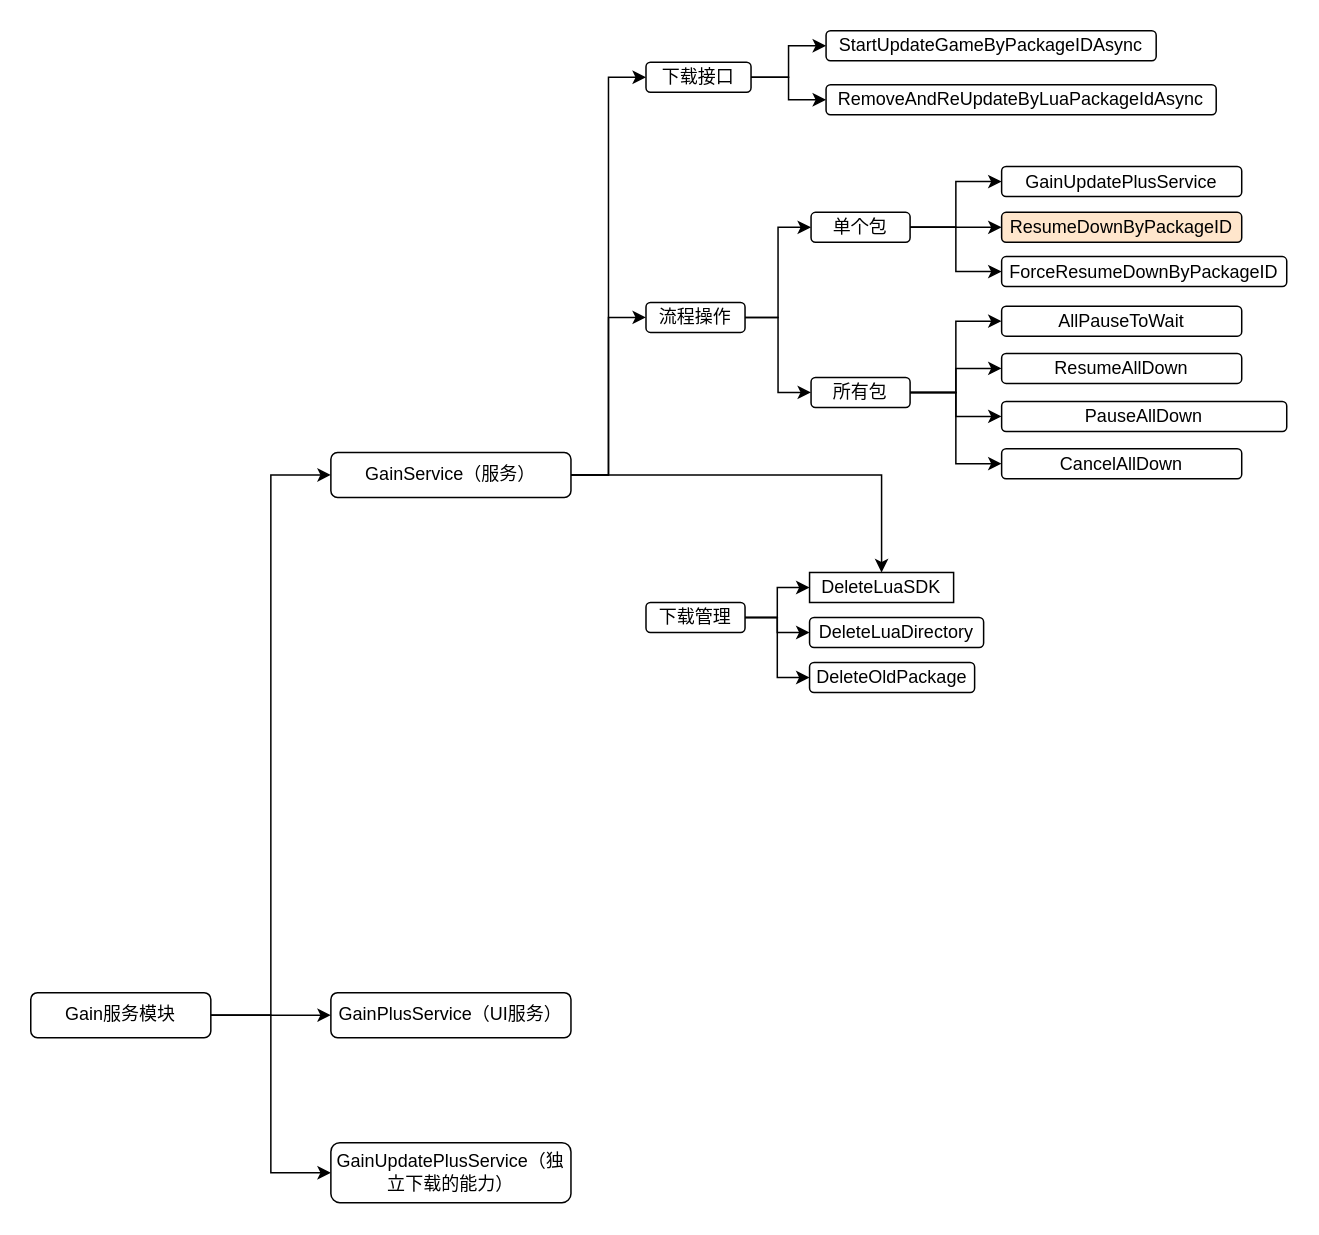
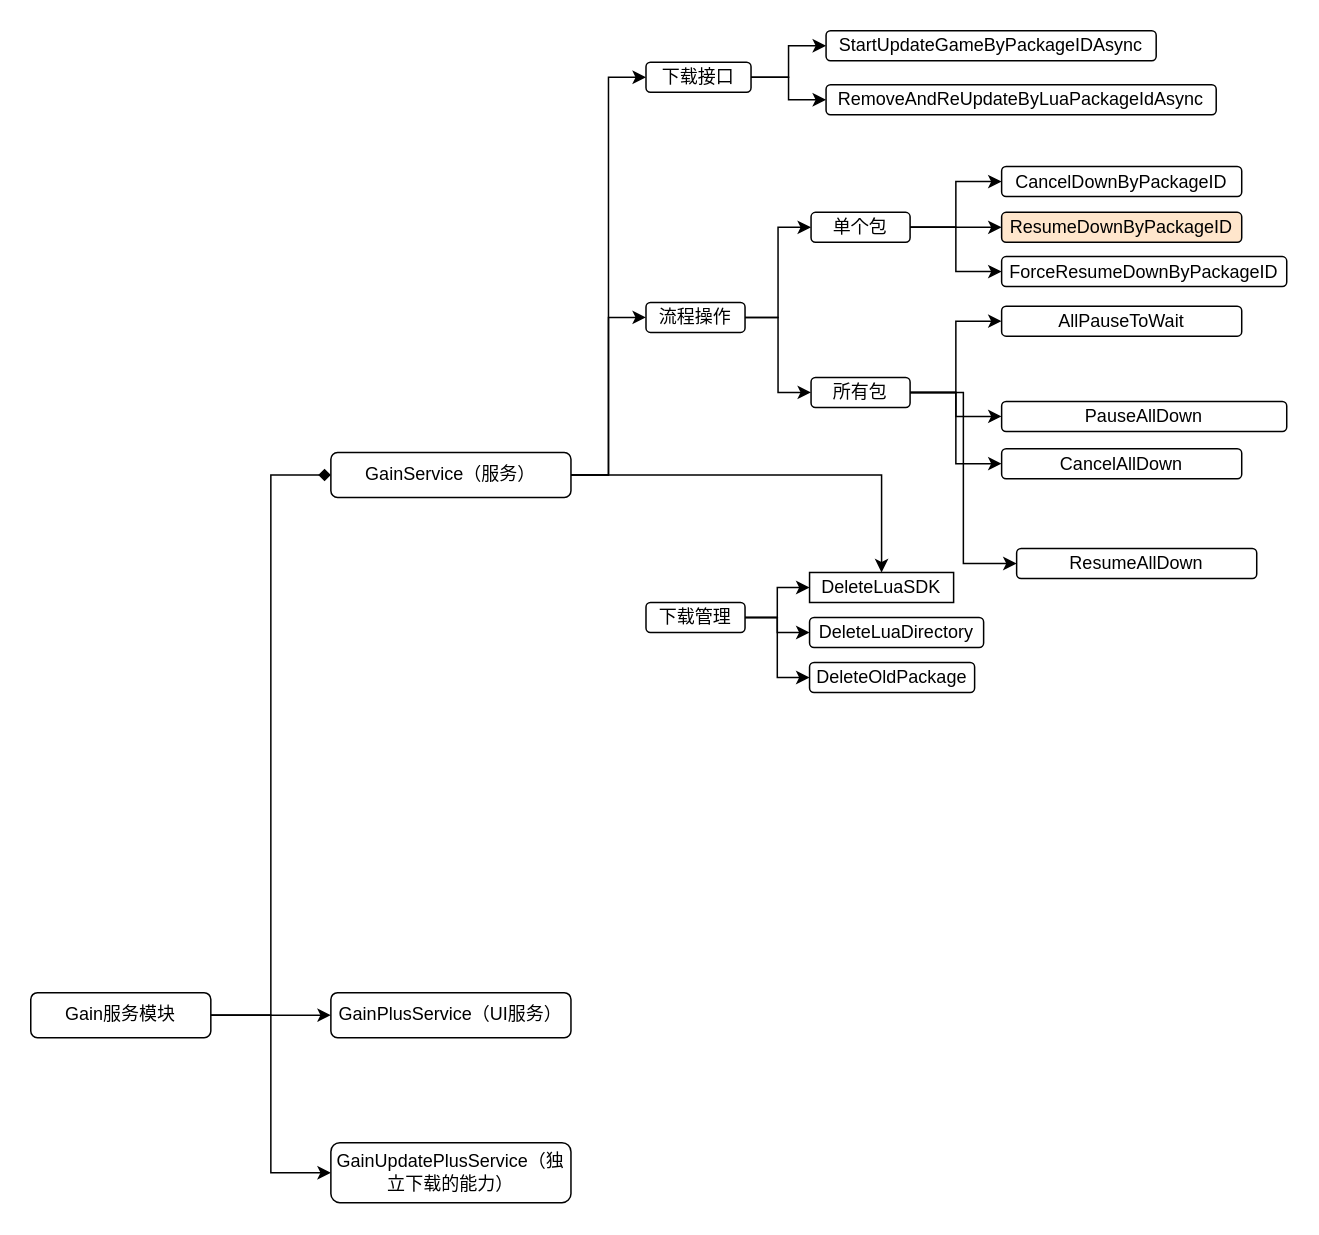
  <mxCell id="0" />
  <mxCell id="1" parent="0" />
- <mxCell id="2" style="edgeStyle=orthogonalEdgeStyle;rounded=0;orthogonalLoop=1;jettySize=auto;html=1;entryX=0;entryY=0.5;entryDx=0;entryDy=0;" edge="1" parent="1" source="5" target="9"><mxGeometry relative="1" as="geometry" /></mxCell>
+ <mxCell id="2" style="edgeStyle=orthogonalEdgeStyle;rounded=0;orthogonalLoop=1;jettySize=auto;html=1;entryX=0;entryY=0.5;entryDx=0;entryDy=0;endArrow=diamond;" edge="1" parent="1" source="5" target="9"><mxGeometry relative="1" as="geometry" /></mxCell>
  <mxCell id="3" style="edgeStyle=orthogonalEdgeStyle;rounded=0;orthogonalLoop=1;jettySize=auto;html=1;" edge="1" parent="1" source="5" target="10"><mxGeometry relative="1" as="geometry" /></mxCell>
  <mxCell id="4" style="edgeStyle=orthogonalEdgeStyle;rounded=0;orthogonalLoop=1;jettySize=auto;html=1;entryX=0;entryY=0.5;entryDx=0;entryDy=0;" edge="1" parent="1" source="5" target="11"><mxGeometry relative="1" as="geometry" /></mxCell>
  <mxCell id="5" value="Gain服务模块" style="rounded=1;whiteSpace=wrap;html=1;" vertex="1" parent="1"><mxGeometry x="20" y="661" width="120" height="30" as="geometry" /></mxCell>
  <mxCell id="6" style="edgeStyle=orthogonalEdgeStyle;rounded=0;orthogonalLoop=1;jettySize=auto;html=1;entryX=0;entryY=0.5;entryDx=0;entryDy=0;" edge="1" parent="1" source="9" target="14"><mxGeometry relative="1" as="geometry" /></mxCell>
  <mxCell id="7" style="edgeStyle=orthogonalEdgeStyle;rounded=0;orthogonalLoop=1;jettySize=auto;html=1;entryX=0;entryY=0.5;entryDx=0;entryDy=0;" edge="1" parent="1" source="9" target="18"><mxGeometry relative="1" as="geometry" /></mxCell>
  <mxCell id="8" style="edgeStyle=orthogonalEdgeStyle;rounded=0;orthogonalLoop=1;jettySize=auto;html=1;" edge="1" parent="1" source="9" target="41"><mxGeometry relative="1" as="geometry" /></mxCell>
  <mxCell id="9" value="GainService（服务）" style="rounded=1;whiteSpace=wrap;html=1;" vertex="1" parent="1"><mxGeometry x="220" y="301" width="160" height="30" as="geometry" /></mxCell>
  <mxCell id="10" value="GainPlusService（UI服务）" style="rounded=1;whiteSpace=wrap;html=1;" vertex="1" parent="1"><mxGeometry x="220" y="661" width="160" height="30" as="geometry" /></mxCell>
  <mxCell id="11" value="GainUpdatePlusService（独立下载的能力）" style="rounded=1;whiteSpace=wrap;html=1;" vertex="1" parent="1"><mxGeometry x="220" y="761" width="160" height="40" as="geometry" /></mxCell>
  <mxCell id="12" style="edgeStyle=orthogonalEdgeStyle;rounded=0;orthogonalLoop=1;jettySize=auto;html=1;entryX=0;entryY=0.5;entryDx=0;entryDy=0;" edge="1" parent="1" source="14" target="15"><mxGeometry relative="1" as="geometry" /></mxCell>
  <mxCell id="13" style="edgeStyle=orthogonalEdgeStyle;rounded=0;orthogonalLoop=1;jettySize=auto;html=1;" edge="1" parent="1" source="14" target="35"><mxGeometry relative="1" as="geometry" /></mxCell>
  <mxCell id="14" value="下载接口" style="rounded=1;whiteSpace=wrap;html=1;" vertex="1" parent="1"><mxGeometry x="430" y="41" width="70" height="20" as="geometry" /></mxCell>
  <mxCell id="15" value="StartUpdateGameByPackageIDAsync" style="rounded=1;whiteSpace=wrap;html=1;" vertex="1" parent="1"><mxGeometry x="550" y="20" width="220" height="20" as="geometry" /></mxCell>
  <mxCell id="16" style="edgeStyle=orthogonalEdgeStyle;rounded=0;orthogonalLoop=1;jettySize=auto;html=1;entryX=0;entryY=0.5;entryDx=0;entryDy=0;" edge="1" parent="1" source="18" target="25"><mxGeometry relative="1" as="geometry" /></mxCell>
  <mxCell id="17" style="edgeStyle=orthogonalEdgeStyle;rounded=0;orthogonalLoop=1;jettySize=auto;html=1;entryX=0;entryY=0.5;entryDx=0;entryDy=0;" edge="1" parent="1" source="18" target="30"><mxGeometry relative="1" as="geometry" /></mxCell>
  <mxCell id="18" value="流程操作" style="rounded=1;whiteSpace=wrap;html=1;" vertex="1" parent="1"><mxGeometry x="430" y="201" width="66" height="20" as="geometry" /></mxCell>
- <mxCell id="19" value="GainUpdatePlusService" style="rounded=1;whiteSpace=wrap;html=1;" vertex="1" parent="1"><mxGeometry x="667" y="110.5" width="160" height="20" as="geometry" /></mxCell>
+ <mxCell id="19" value="CancelDownByPackageID" style="rounded=1;whiteSpace=wrap;html=1;" vertex="1" parent="1"><mxGeometry x="667" y="110.5" width="160" height="20" as="geometry" /></mxCell>
  <mxCell id="20" value="ForceResumeDownByPackageID" style="rounded=1;whiteSpace=wrap;html=1;" vertex="1" parent="1"><mxGeometry x="667" y="170.5" width="190" height="20" as="geometry" /></mxCell>
  <mxCell id="21" value="ResumeDownByPackageID" style="rounded=1;whiteSpace=wrap;html=1;fillColor=#ffe6cc;" vertex="1" parent="1"><mxGeometry x="667" y="141" width="160" height="20" as="geometry" /></mxCell>
  <mxCell id="22" style="edgeStyle=orthogonalEdgeStyle;rounded=0;orthogonalLoop=1;jettySize=auto;html=1;entryX=0;entryY=0.5;entryDx=0;entryDy=0;" edge="1" parent="1" source="25" target="19"><mxGeometry relative="1" as="geometry" /></mxCell>
  <mxCell id="23" style="edgeStyle=orthogonalEdgeStyle;rounded=0;orthogonalLoop=1;jettySize=auto;html=1;" edge="1" parent="1" source="25" target="21"><mxGeometry relative="1" as="geometry" /></mxCell>
  <mxCell id="24" style="edgeStyle=orthogonalEdgeStyle;rounded=0;orthogonalLoop=1;jettySize=auto;html=1;entryX=0;entryY=0.5;entryDx=0;entryDy=0;" edge="1" parent="1" source="25" target="20"><mxGeometry relative="1" as="geometry" /></mxCell>
  <mxCell id="25" value="&lt;div&gt;&lt;span style=&quot;background-color: transparent; color: light-dark(rgb(0, 0, 0), rgb(255, 255, 255));&quot;&gt;单个包&lt;/span&gt;&lt;/div&gt;" style="rounded=1;whiteSpace=wrap;html=1;" vertex="1" parent="1"><mxGeometry x="540" y="141" width="66" height="20" as="geometry" /></mxCell>
  <mxCell id="26" style="edgeStyle=orthogonalEdgeStyle;rounded=0;orthogonalLoop=1;jettySize=auto;html=1;entryX=0;entryY=0.5;entryDx=0;entryDy=0;" edge="1" parent="1" source="30" target="31"><mxGeometry relative="1" as="geometry" /></mxCell>
  <mxCell id="27" style="edgeStyle=orthogonalEdgeStyle;rounded=0;orthogonalLoop=1;jettySize=auto;html=1;entryX=0;entryY=0.5;entryDx=0;entryDy=0;" edge="1" parent="1" source="30" target="33"><mxGeometry relative="1" as="geometry" /></mxCell>
  <mxCell id="28" style="edgeStyle=orthogonalEdgeStyle;rounded=0;orthogonalLoop=1;jettySize=auto;html=1;entryX=0;entryY=0.5;entryDx=0;entryDy=0;" edge="1" parent="1" source="30" target="32"><mxGeometry relative="1" as="geometry" /></mxCell>
  <mxCell id="29" style="edgeStyle=orthogonalEdgeStyle;rounded=0;orthogonalLoop=1;jettySize=auto;html=1;entryX=0;entryY=0.5;entryDx=0;entryDy=0;" edge="1" parent="1" source="30" target="34"><mxGeometry relative="1" as="geometry" /></mxCell>
  <mxCell id="30" value="&lt;div&gt;&lt;span style=&quot;background-color: transparent; color: light-dark(rgb(0, 0, 0), rgb(255, 255, 255));&quot;&gt;所有包&lt;/span&gt;&lt;/div&gt;" style="rounded=1;whiteSpace=wrap;html=1;" vertex="1" parent="1"><mxGeometry x="540" y="251" width="66" height="20" as="geometry" /></mxCell>
  <mxCell id="31" value="AllPauseToWait" style="rounded=1;whiteSpace=wrap;html=1;" vertex="1" parent="1"><mxGeometry x="667" y="203.5" width="160" height="20" as="geometry" /></mxCell>
  <mxCell id="32" value="PauseAllDown" style="rounded=1;whiteSpace=wrap;html=1;" vertex="1" parent="1"><mxGeometry x="667" y="267" width="190" height="20" as="geometry" /></mxCell>
- <mxCell id="33" value="ResumeAllDown" style="rounded=1;whiteSpace=wrap;html=1;" vertex="1" parent="1"><mxGeometry x="667" y="235" width="160" height="20" as="geometry" /></mxCell>
+ <mxCell id="33" value="ResumeAllDown" style="rounded=1;whiteSpace=wrap;html=1;" vertex="1" parent="1"><mxGeometry x="677" y="365" width="160" height="20" as="geometry" /></mxCell>
  <mxCell id="34" value="CancelAllDown" style="rounded=1;whiteSpace=wrap;html=1;" vertex="1" parent="1"><mxGeometry x="667" y="298.5" width="160" height="20" as="geometry" /></mxCell>
  <mxCell id="35" value="RemoveAndReUpdateByLuaPackageIdAsync" style="rounded=1;whiteSpace=wrap;html=1;" vertex="1" parent="1"><mxGeometry x="550" y="56" width="260" height="20" as="geometry" /></mxCell>
  <mxCell id="36" style="edgeStyle=orthogonalEdgeStyle;rounded=0;orthogonalLoop=1;jettySize=auto;html=1;entryX=0;entryY=0.5;entryDx=0;entryDy=0;" edge="1" parent="1" source="39" target="41"><mxGeometry relative="1" as="geometry" /></mxCell>
  <mxCell id="37" style="edgeStyle=orthogonalEdgeStyle;rounded=0;orthogonalLoop=1;jettySize=auto;html=1;" edge="1" parent="1" source="39" target="40"><mxGeometry relative="1" as="geometry" /></mxCell>
  <mxCell id="38" style="edgeStyle=orthogonalEdgeStyle;rounded=0;orthogonalLoop=1;jettySize=auto;html=1;entryX=0;entryY=0.5;entryDx=0;entryDy=0;" edge="1" parent="1" source="39" target="42"><mxGeometry relative="1" as="geometry" /></mxCell>
  <mxCell id="39" value="下载管理" style="rounded=1;whiteSpace=wrap;html=1;" vertex="1" parent="1"><mxGeometry x="430" y="401" width="66" height="20" as="geometry" /></mxCell>
  <mxCell id="40" value="DeleteLuaDirectory" style="rounded=1;whiteSpace=wrap;html=1;" vertex="1" parent="1"><mxGeometry x="539" y="411" width="116" height="20" as="geometry" /></mxCell>
  <mxCell id="41" value="DeleteLuaSDK" style="whiteSpace=wrap;html=1;rounded=0;" vertex="1" parent="1"><mxGeometry x="539" y="381" width="96" height="20" as="geometry" /></mxCell>
  <mxCell id="42" value="DeleteOldPackage" style="rounded=1;whiteSpace=wrap;html=1;" vertex="1" parent="1"><mxGeometry x="539" y="441" width="110" height="20" as="geometry" /></mxCell>
